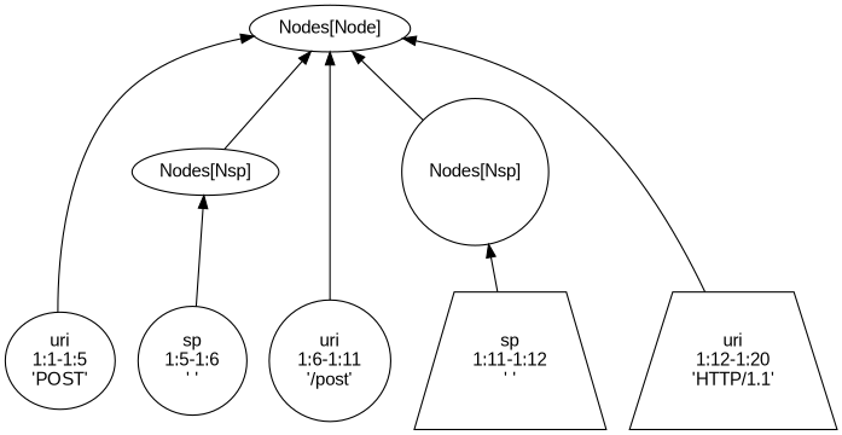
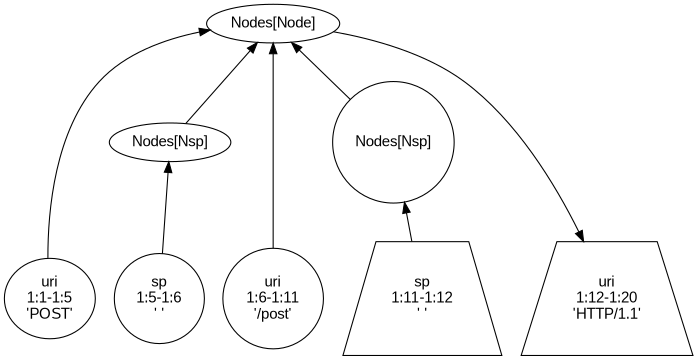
  digraph {
    fontname="Liberation Sans"
    rankdir=BT
    node [fontname="Liberation Sans" shape=ellipse]
    edge [fontname="Liberation Sans"]
    n1 [label="uri\n1:1-1:5\n'POST'"]
    n2 [label="sp\n1:5-1:6\n' '" shape=circle]
    n3 [label="uri\n1:6-1:11\n'/post'" shape=circle]
    n4 [label="sp\n1:11-1:12\n' '" shape=trapezium]
    n5 [label="uri\n1:12-1:20\n'HTTP/1.1'" shape=trapezium]
    n6 [label="Nodes[Node]"]
    n7 [label="Nodes[Nsp]"]
    n8 [label="Nodes[Nsp]" shape=circle]
    subgraph sub_1 {
      rank=same
      n1
      n2
      n3
      n4
      n5
    }
    n1 -> n2 [style=invis]
    n1 -> n6
    n2 -> n3 [style=invis]
    n2 -> n7
    n3 -> n4 [style=invis]
    n3 -> n6
    n4 -> n5 [style=invis]
    n4 -> n8
-   n5 -> n6
+   n6 -> n5
    n7 -> n6
    n8 -> n6
  }
